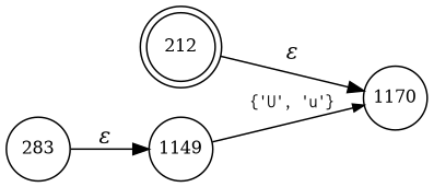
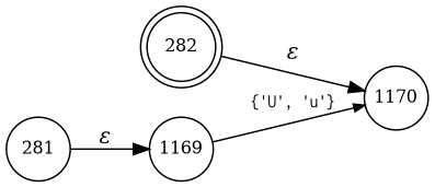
  digraph {
    rankdir=LR
    node [fixedsize=true fontsize=11 shape=circle peripheries=1]
    edge [fontname="Times-Italic"]
-   n1 [label=212 shape=doublecircle width=.6 peripheries=""]
+   n1 [label=282 shape=doublecircle width=.6 peripheries=""]
    n2 [label=1170 width=.55]
-   n3 [label=1149 width=.55]
-   n4 [label=283 width=.55]
+   n3 [label=1169 width=.55]
+   n4 [label=281 width=.55]
    n1 -> n2 [label="&epsilon;"]
    n3 -> n2 [arrowhead=normal arrowsize=.7 fontname=Courier fontsize=11 label="{'U', 'u'}"]
    n4 -> n3 [label="&epsilon;"]
  }
